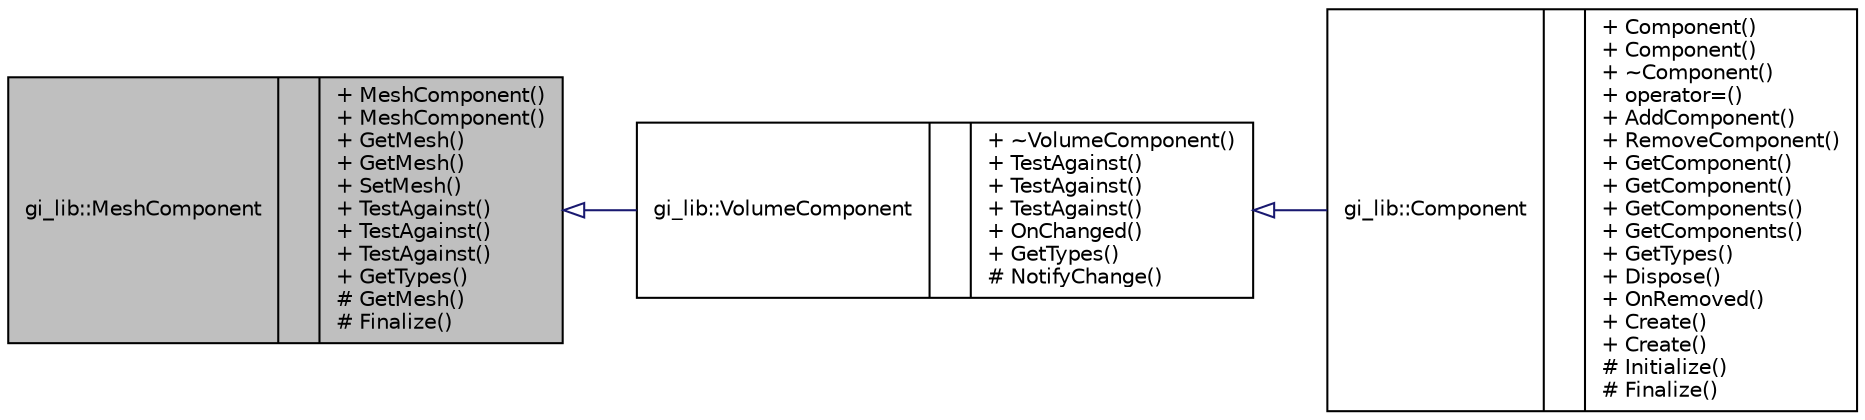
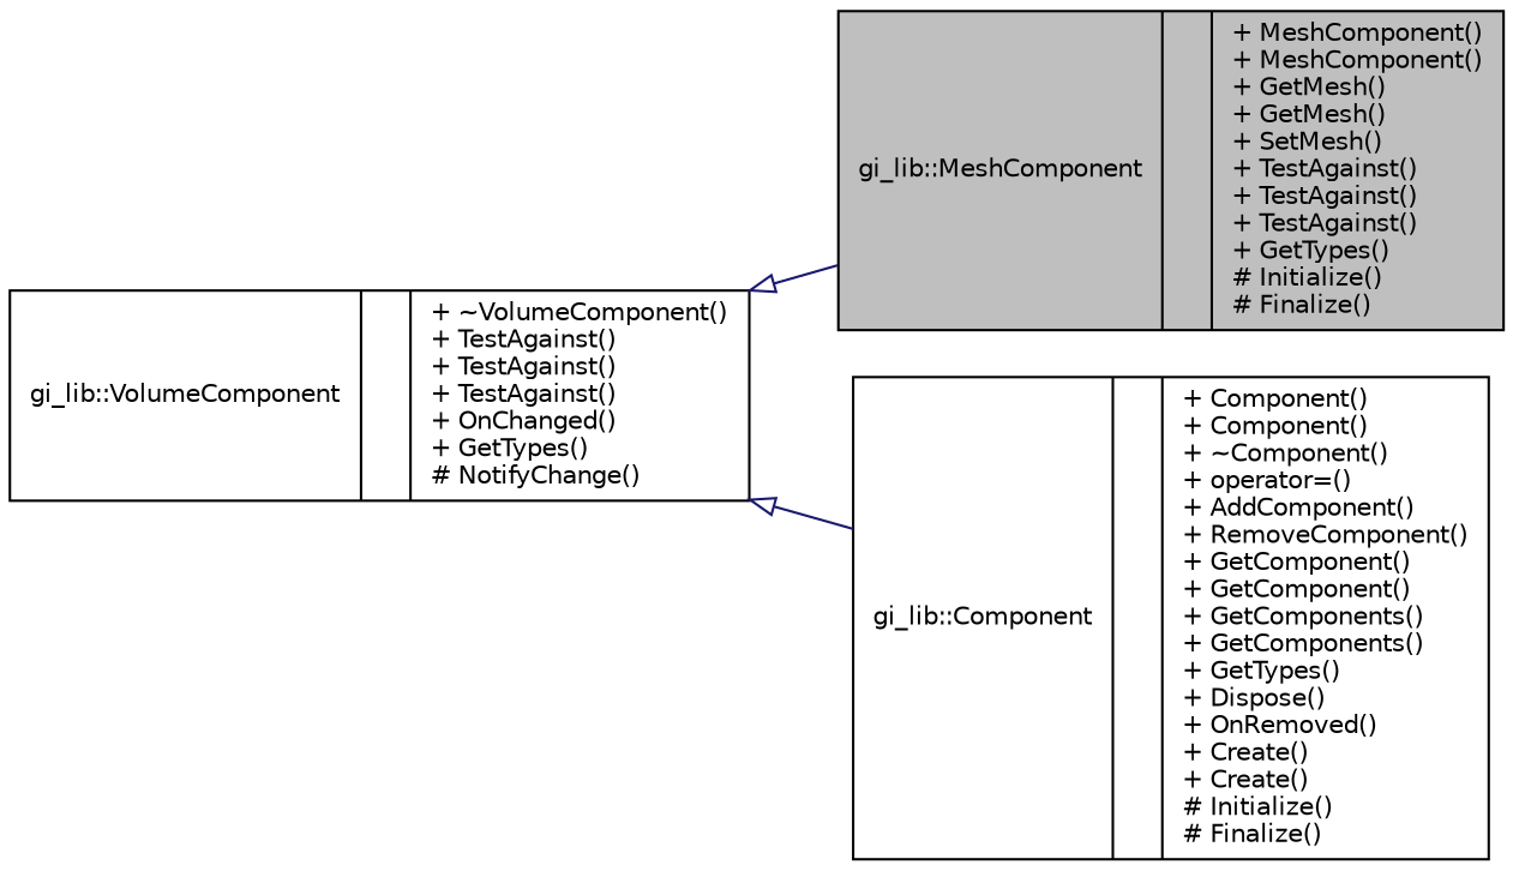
  digraph {
    rankdir=LR
    node [color=black fillcolor=white fontname=Helvetica fontsize=10 shape=record style=filled]
    edge [arrowtail=onormal color=midnightblue dir=back fontname=Helvetica fontsize=10 labelfontname=Helvetica labelfontsize=10 style=solid]
-   n1 [fillcolor=grey75 fontcolor=black height=0.2 label="{gi_lib::MeshComponent\n||+ MeshComponent()\l+ MeshComponent()\l+ GetMesh()\l+ GetMesh()\l+ SetMesh()\l+ TestAgainst()\l+ TestAgainst()\l+ TestAgainst()\l+ GetTypes()\l# GetMesh()\l# Finalize()\l}" width=0.4]
+   n1 [fillcolor=grey75 fontcolor=black height=0.2 label="{gi_lib::MeshComponent\n||+ MeshComponent()\l+ MeshComponent()\l+ GetMesh()\l+ GetMesh()\l+ SetMesh()\l+ TestAgainst()\l+ TestAgainst()\l+ TestAgainst()\l+ GetTypes()\l# Initialize()\l# Finalize()\l}" width=0.4]
    n2 [height=0.2 label="{gi_lib::VolumeComponent\n||+ ~VolumeComponent()\l+ TestAgainst()\l+ TestAgainst()\l+ TestAgainst()\l+ OnChanged()\l+ GetTypes()\l# NotifyChange()\l}" width=0.4]
    n3 [height=0.2 label="{gi_lib::Component\n||+ Component()\l+ Component()\l+ ~Component()\l+ operator=()\l+ AddComponent()\l+ RemoveComponent()\l+ GetComponent()\l+ GetComponent()\l+ GetComponents()\l+ GetComponents()\l+ GetTypes()\l+ Dispose()\l+ OnRemoved()\l+ Create()\l+ Create()\l# Initialize()\l# Finalize()\l}" width=0.4]
-   n1 -> n2
+   n2 -> n1
    n2 -> n3
  }
